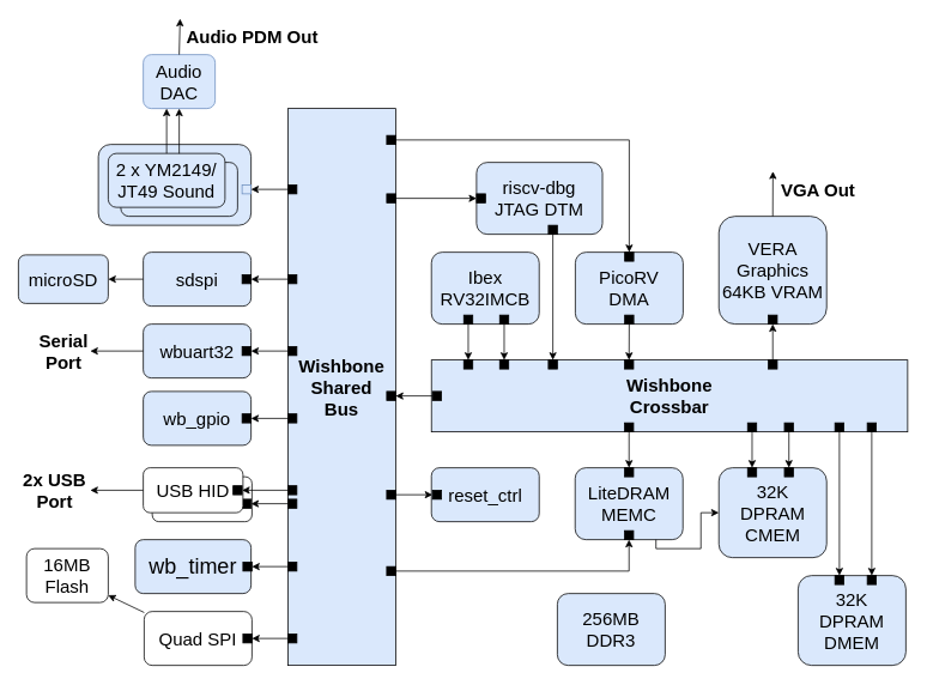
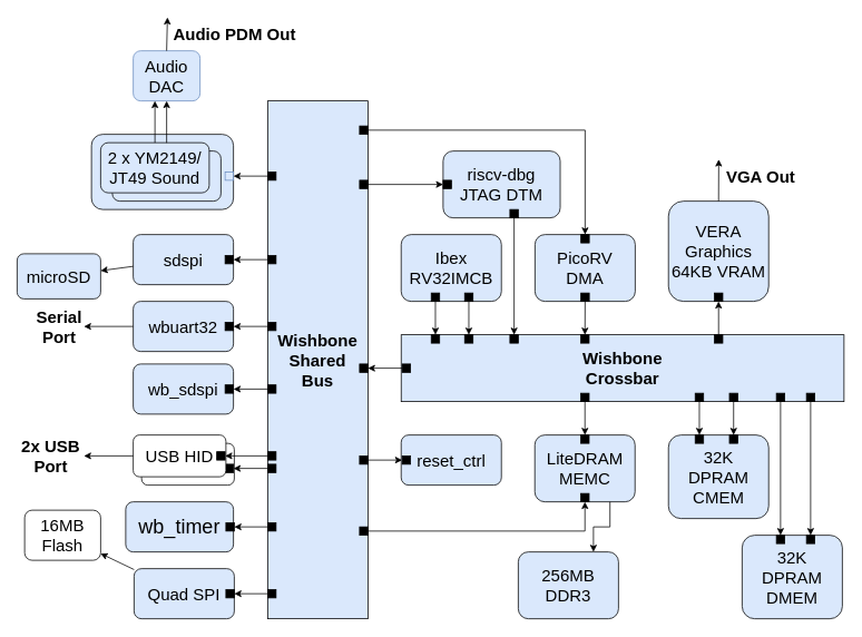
  <mxCell id="0" />
  <mxCell id="1" parent="0" />
  <mxCell id="2" value="" style="rounded=1;whiteSpace=wrap;html=1;fontSize=20;fillColor=#dae8fc;strokeColor=#000000;" parent="1" vertex="1"><mxGeometry x="109" y="160" width="170" height="90" as="geometry" /></mxCell>
  <mxCell id="3" value="" style="endArrow=classic;html=1;rounded=0;fontSize=20;" parent="1" source="4" target="90" edge="1"><mxGeometry width="50" height="50" relative="1" as="geometry"><mxPoint x="200" y="210" as="sourcePoint" /><mxPoint x="250" y="200" as="targetPoint" /></mxGeometry></mxCell>
  <mxCell id="4" value="YM2149" style="rounded=1;whiteSpace=wrap;html=1;fontSize=20;fillColor=#dae8fc;strokeColor=#000000;" parent="1" vertex="1"><mxGeometry x="134" y="180" width="130" height="60" as="geometry" /></mxCell>
  <mxCell id="5" value="USB HID" style="rounded=1;whiteSpace=wrap;html=1;fontSize=20;fillColor=#FFFFFF;strokeColor=#000000;" parent="1" vertex="1"><mxGeometry x="169" y="530" width="111" height="50" as="geometry" /></mxCell>
  <mxCell id="6" value="" style="rounded=0;whiteSpace=wrap;html=1;fontSize=20;fillColor=#000000;strokeColor=#000000;" parent="1" vertex="1"><mxGeometry x="269" y="555" width="10" height="10" as="geometry" /></mxCell>
  <mxCell id="7" value="Wishbone&lt;br&gt;Crossbar" style="rounded=0;whiteSpace=wrap;html=1;fontSize=20;fontStyle=1;fillColor=#DAE8FC;" parent="1" vertex="1"><mxGeometry x="479.8" y="400" width="530.2" height="80" as="geometry" /></mxCell>
  <mxCell id="8" value="32K&lt;br&gt;DPRAM&lt;br&gt;CMEM" style="rounded=1;whiteSpace=wrap;html=1;fontSize=20;fillColor=#DAE8FC;" parent="1" vertex="1"><mxGeometry x="799.8" y="520" width="120" height="100" as="geometry" /></mxCell>
  <mxCell id="9" value="32K&lt;br&gt;DPRAM&lt;br&gt;DMEM" style="rounded=1;whiteSpace=wrap;html=1;fontSize=20;fillColor=#DAE8FC;" parent="1" vertex="1"><mxGeometry x="888" y="640" width="120" height="100" as="geometry" /></mxCell>
  <mxCell id="10" value="Ibex&lt;br style=&quot;font-size: 20px&quot;&gt;RV32IMCB&lt;br style=&quot;font-size: 20px&quot;&gt;" style="rounded=1;whiteSpace=wrap;html=1;fontSize=20;fillColor=#dae8fc;strokeColor=#000000;" parent="1" vertex="1"><mxGeometry x="479.8" y="280" width="120" height="80" as="geometry" /></mxCell>
  <mxCell id="11" value="riscv-dbg&lt;br style=&quot;font-size: 20px;&quot;&gt;JTAG DTM&lt;br style=&quot;font-size: 20px;&quot;&gt;" style="rounded=1;whiteSpace=wrap;html=1;fontSize=20;fillColor=#dae8fc;strokeColor=#000000;" parent="1" vertex="1"><mxGeometry x="530" y="180" width="140.2" height="80" as="geometry" /></mxCell>
  <mxCell id="12" value="LiteDRAM MEMC" style="rounded=1;whiteSpace=wrap;html=1;fontSize=20;fillColor=#dae8fc;strokeColor=#000000;" parent="1" vertex="1"><mxGeometry x="639.8" y="520" width="120" height="80" as="geometry" /></mxCell>
  <mxCell id="13" value="PicoRV&lt;br&gt;DMA" style="rounded=1;whiteSpace=wrap;html=1;fontSize=20;fillColor=#dae8fc;strokeColor=#000000;" parent="1" vertex="1"><mxGeometry x="640" y="280" width="120" height="80" as="geometry" /></mxCell>
  <mxCell id="14" value="VERA Graphics&lt;br&gt;64KB VRAM" style="rounded=1;whiteSpace=wrap;html=1;fontSize=20;fillColor=#dae8fc;strokeColor=#000000;" parent="1" vertex="1"><mxGeometry x="799.8" width="120" height="120" as="geometry" y="240" /></mxCell>
  <mxCell id="15" value="" style="rounded=0;whiteSpace=wrap;html=1;fontSize=20;fillColor=#000000;" parent="1" vertex="1"><mxGeometry x="515.8" y="400" width="10" height="10" as="geometry" /></mxCell>
  <mxCell id="16" value="" style="endArrow=classic;html=1;rounded=0;fontSize=20;" parent="1" source="21" edge="1"><mxGeometry width="50" height="50" relative="1" as="geometry"><mxPoint x="520.8" y="370" as="sourcePoint" /><mxPoint x="520.8" y="400" as="targetPoint" /></mxGeometry></mxCell>
  <mxCell id="17" value="" style="endArrow=classic;html=1;rounded=0;fontSize=20;" parent="1" source="22" target="18" edge="1"><mxGeometry width="50" height="50" relative="1" as="geometry"><mxPoint x="560.8" y="370" as="sourcePoint" /><mxPoint x="294.8" y="435" as="targetPoint" /></mxGeometry></mxCell>
  <mxCell id="18" value="" style="rounded=0;whiteSpace=wrap;html=1;fontSize=20;fillColor=#000000;" parent="1" vertex="1"><mxGeometry x="555.8" y="400" width="10" height="10" as="geometry" /></mxCell>
  <mxCell id="19" value="" style="rounded=0;whiteSpace=wrap;html=1;fontSize=20;fillColor=#000000;" parent="1" vertex="1"><mxGeometry x="610" y="250" width="10" height="10" as="geometry" /></mxCell>
  <mxCell id="20" value="" style="endArrow=classic;html=1;rounded=0;fontSize=20;" parent="1" source="19" target="76" edge="1"><mxGeometry width="50" height="50" relative="1" as="geometry"><mxPoint x="189.8" y="660" as="sourcePoint" /><mxPoint x="239.8" y="610" as="targetPoint" /></mxGeometry></mxCell>
  <mxCell id="21" value="" style="rounded=0;whiteSpace=wrap;html=1;fontSize=20;fillColor=#000000;" parent="1" vertex="1"><mxGeometry x="515.8" y="350" width="10" height="10" as="geometry" /></mxCell>
  <mxCell id="22" value="" style="rounded=0;whiteSpace=wrap;html=1;fontSize=20;fillColor=#000000;" parent="1" vertex="1"><mxGeometry x="555.8" y="350" width="10" height="10" as="geometry" /></mxCell>
  <mxCell id="23" value="" style="rounded=0;whiteSpace=wrap;html=1;fontSize=20;fillColor=#000000;" parent="1" vertex="1"><mxGeometry x="854.8" y="400" width="10" height="10" as="geometry" /></mxCell>
  <mxCell id="24" value="" style="rounded=0;whiteSpace=wrap;html=1;fontSize=20;fillColor=#000000;" parent="1" vertex="1"><mxGeometry x="854.8" y="350" width="10" height="10" as="geometry" /></mxCell>
  <mxCell id="25" value="" style="endArrow=classic;html=1;rounded=0;fontSize=20;" parent="1" source="23" target="24" edge="1"><mxGeometry width="50" height="50" relative="1" as="geometry"><mxPoint x="609.8" y="610" as="sourcePoint" /><mxPoint x="659.8" y="560" as="targetPoint" /></mxGeometry></mxCell>
  <mxCell id="26" value="" style="rounded=0;whiteSpace=wrap;html=1;fontSize=20;fillColor=#000000;" parent="1" vertex="1"><mxGeometry x="695" y="350" width="10" height="10" as="geometry" /></mxCell>
  <mxCell id="27" value="" style="rounded=0;whiteSpace=wrap;html=1;fontSize=20;fillColor=#000000;" parent="1" vertex="1"><mxGeometry x="694.8" y="400" width="10" height="10" as="geometry" /></mxCell>
  <mxCell id="28" value="" style="endArrow=classic;html=1;rounded=0;fontSize=20;" parent="1" source="26" target="27" edge="1"><mxGeometry width="50" height="50" relative="1" as="geometry"><mxPoint x="609.8" y="510" as="sourcePoint" /><mxPoint x="659.8" y="460" as="targetPoint" /></mxGeometry></mxCell>
  <mxCell id="29" value="" style="rounded=0;whiteSpace=wrap;html=1;fontSize=20;fillColor=#000000;" parent="1" vertex="1"><mxGeometry x="694.8" y="520" width="10" height="10" as="geometry" /></mxCell>
  <mxCell id="30" value="" style="rounded=0;whiteSpace=wrap;html=1;fontSize=20;fillColor=#000000;" parent="1" vertex="1"><mxGeometry x="694.8" y="470" width="10" height="10" as="geometry" /></mxCell>
  <mxCell id="31" value="" style="endArrow=classic;html=1;rounded=0;fontSize=20;" parent="1" source="30" target="29" edge="1"><mxGeometry width="50" height="50" relative="1" as="geometry"><mxPoint x="619.8" y="520" as="sourcePoint" /><mxPoint x="669.8" y="470" as="targetPoint" /></mxGeometry></mxCell>
  <mxCell id="32" value="" style="rounded=0;whiteSpace=wrap;html=1;fontSize=20;fillColor=#000000;" parent="1" vertex="1"><mxGeometry x="831.8" y="520" width="10" height="10" as="geometry" /></mxCell>
  <mxCell id="33" value="" style="rounded=0;whiteSpace=wrap;html=1;fontSize=20;fillColor=#000000;" parent="1" vertex="1"><mxGeometry x="831.8" y="470" width="10" height="10" as="geometry" /></mxCell>
  <mxCell id="34" value="" style="endArrow=classic;html=1;rounded=0;fontSize=20;" parent="1" source="33" target="32" edge="1"><mxGeometry width="50" height="50" relative="1" as="geometry"><mxPoint x="619.8" y="520" as="sourcePoint" /><mxPoint x="669.8" y="470" as="targetPoint" /></mxGeometry></mxCell>
  <mxCell id="35" value="" style="rounded=0;whiteSpace=wrap;html=1;fontSize=20;fillColor=#000000;" parent="1" vertex="1"><mxGeometry x="872.8" y="520" width="10" height="10" as="geometry" /></mxCell>
  <mxCell id="36" value="" style="rounded=0;whiteSpace=wrap;html=1;fontSize=20;fillColor=#000000;" parent="1" vertex="1"><mxGeometry x="872.8" y="470" width="10" height="10" as="geometry" /></mxCell>
  <mxCell id="37" value="" style="endArrow=classic;html=1;rounded=0;fontSize=20;" parent="1" source="36" target="35" edge="1"><mxGeometry width="50" height="50" relative="1" as="geometry"><mxPoint x="619.8" y="520" as="sourcePoint" /><mxPoint x="669.8" y="470" as="targetPoint" /></mxGeometry></mxCell>
  <mxCell id="38" value="" style="rounded=0;whiteSpace=wrap;html=1;fontSize=20;fillColor=#000000;" parent="1" vertex="1"><mxGeometry x="929" y="640" width="10" height="10" as="geometry" /></mxCell>
  <mxCell id="39" value="" style="rounded=0;whiteSpace=wrap;html=1;fontSize=20;fillColor=#000000;" parent="1" vertex="1"><mxGeometry x="929" y="470" width="10" height="10" as="geometry" /></mxCell>
  <mxCell id="40" value="" style="endArrow=classic;html=1;rounded=0;fontSize=20;" parent="1" source="39" target="38" edge="1"><mxGeometry width="50" height="50" relative="1" as="geometry"><mxPoint x="619.8" y="520" as="sourcePoint" /><mxPoint x="669.8" y="470" as="targetPoint" /></mxGeometry></mxCell>
  <mxCell id="41" value="" style="rounded=0;whiteSpace=wrap;html=1;fontSize=20;fillColor=#000000;" parent="1" vertex="1"><mxGeometry x="965" y="640" width="10" height="10" as="geometry" /></mxCell>
  <mxCell id="42" value="" style="rounded=0;whiteSpace=wrap;html=1;fontSize=20;fillColor=#000000;" parent="1" vertex="1"><mxGeometry x="965" y="470" width="10" height="10" as="geometry" /></mxCell>
  <mxCell id="43" value="" style="endArrow=classic;html=1;rounded=0;fontSize=20;" parent="1" source="42" target="41" edge="1"><mxGeometry width="50" height="50" relative="1" as="geometry"><mxPoint x="619.8" y="520" as="sourcePoint" /><mxPoint x="669.8" y="470" as="targetPoint" /></mxGeometry></mxCell>
  <mxCell id="44" value="&lt;b&gt;Wishbone&lt;br&gt;Shared&lt;br&gt;Bus&lt;/b&gt;" style="rounded=0;whiteSpace=wrap;html=1;fontSize=20;fillColor=#DAE8FC;" parent="1" vertex="1"><mxGeometry x="320" y="120" width="120" height="620" as="geometry" /></mxCell>
  <mxCell id="45" value="" style="rounded=0;whiteSpace=wrap;html=1;fontSize=20;fillColor=#000000;" parent="1" vertex="1"><mxGeometry x="430" y="435" width="10" height="10" as="geometry" /></mxCell>
  <mxCell id="46" value="" style="rounded=0;whiteSpace=wrap;html=1;fontSize=20;fillColor=#000000;" parent="1" vertex="1"><mxGeometry x="481" y="435" width="10" height="10" as="geometry" /></mxCell>
  <mxCell id="47" value="" style="endArrow=classic;html=1;rounded=0;fontSize=20;edgeStyle=orthogonalEdgeStyle;" parent="1" source="46" target="45" edge="1"><mxGeometry width="50" height="50" relative="1" as="geometry"><mxPoint x="620" y="640" as="sourcePoint" /><mxPoint x="670" y="590" as="targetPoint" /></mxGeometry></mxCell>
  <mxCell id="48" value="" style="rounded=0;whiteSpace=wrap;html=1;fontSize=20;fillColor=#000000;" parent="1" vertex="1"><mxGeometry x="530" y="215" width="10" height="10" as="geometry" /></mxCell>
  <mxCell id="49" value="" style="rounded=0;whiteSpace=wrap;html=1;fontSize=20;fillColor=#000000;" parent="1" vertex="1"><mxGeometry x="430" y="215" width="10" height="10" as="geometry" /></mxCell>
  <mxCell id="50" value="" style="endArrow=classic;html=1;rounded=0;fontSize=20;edgeStyle=orthogonalEdgeStyle;" parent="1" source="49" target="48" edge="1"><mxGeometry width="50" height="50" relative="1" as="geometry"><mxPoint x="620" y="640" as="sourcePoint" /><mxPoint x="670" y="590" as="targetPoint" /></mxGeometry></mxCell>
  <mxCell id="51" value="" style="rounded=0;whiteSpace=wrap;html=1;fontSize=20;fillColor=#000000;" parent="1" vertex="1"><mxGeometry x="695" y="280" width="10" height="10" as="geometry" /></mxCell>
  <mxCell id="52" value="" style="rounded=0;whiteSpace=wrap;html=1;fontSize=20;fillColor=#000000;" parent="1" vertex="1"><mxGeometry x="430" y="150" width="10" height="10" as="geometry" /></mxCell>
  <mxCell id="53" value="" style="endArrow=classic;html=1;rounded=0;fontSize=20;edgeStyle=orthogonalEdgeStyle;" parent="1" source="52" target="51" edge="1"><mxGeometry width="50" height="50" relative="1" as="geometry"><mxPoint x="620" y="640" as="sourcePoint" /><mxPoint x="670" y="590" as="targetPoint" /></mxGeometry></mxCell>
  <mxCell id="54" value="" style="rounded=0;whiteSpace=wrap;html=1;fontSize=20;fillColor=#000000;" parent="1" vertex="1"><mxGeometry x="694.8" y="590" width="10" height="10" as="geometry" /></mxCell>
  <mxCell id="55" value="" style="rounded=0;whiteSpace=wrap;html=1;fontSize=20;fillColor=#000000;" parent="1" vertex="1"><mxGeometry x="430" y="630" width="10" height="10" as="geometry" /></mxCell>
  <mxCell id="56" value="" style="endArrow=classic;html=1;rounded=0;fontSize=20;edgeStyle=orthogonalEdgeStyle;" parent="1" source="55" target="54" edge="1"><mxGeometry width="50" height="50" relative="1" as="geometry"><mxPoint x="620" y="640" as="sourcePoint" /><mxPoint x="670" y="590" as="targetPoint" /></mxGeometry></mxCell>
  <mxCell id="57" value="2 x YM2149/&lt;br&gt;JT49 Sound" style="rounded=1;whiteSpace=wrap;html=1;fontSize=20;fillColor=#dae8fc;strokeColor=#000000;" parent="1" vertex="1"><mxGeometry x="120" y="170" width="130" height="60" as="geometry" /></mxCell>
  <mxCell id="58" value="" style="rounded=0;whiteSpace=wrap;html=1;fontSize=20;fillColor=#dae8fc;strokeColor=#6c8ebf;" parent="1" vertex="1"><mxGeometry x="269" y="205" width="10" height="10" as="geometry" /></mxCell>
  <mxCell id="59" value="" style="rounded=0;whiteSpace=wrap;html=1;fontSize=20;fillColor=#000000;" parent="1" vertex="1"><mxGeometry x="320" y="205" width="10" height="10" as="geometry" /></mxCell>
  <mxCell id="60" value="" style="endArrow=classic;html=1;rounded=0;fontSize=20;" parent="1" source="59" target="58" edge="1"><mxGeometry width="50" height="50" relative="1" as="geometry"><mxPoint x="620" y="640" as="sourcePoint" /><mxPoint x="670" y="590" as="targetPoint" /></mxGeometry></mxCell>
  <mxCell id="61" value="sdspi" style="rounded=1;whiteSpace=wrap;html=1;fontSize=20;fillColor=#dae8fc;strokeColor=#000000;" parent="1" vertex="1"><mxGeometry x="159" y="280" width="120" height="60" as="geometry" /></mxCell>
  <mxCell id="62" value="" style="rounded=0;whiteSpace=wrap;html=1;fontSize=20;fillColor=#000000;" parent="1" vertex="1"><mxGeometry x="269" y="305" width="10" height="10" as="geometry" /></mxCell>
  <mxCell id="63" value="" style="rounded=0;whiteSpace=wrap;html=1;fontSize=20;fillColor=#000000;" parent="1" vertex="1"><mxGeometry x="320" y="305" width="10" height="10" as="geometry" /></mxCell>
  <mxCell id="64" value="" style="endArrow=classic;html=1;rounded=0;fontSize=20;" parent="1" source="63" target="62" edge="1"><mxGeometry width="50" height="50" relative="1" as="geometry"><mxPoint x="620" y="640" as="sourcePoint" /><mxPoint x="670" y="590" as="targetPoint" /></mxGeometry></mxCell>
  <mxCell id="65" value="wbuart32" style="rounded=1;whiteSpace=wrap;html=1;fontSize=20;fillColor=#DAE8FC;strokeColor=#000000;" parent="1" vertex="1"><mxGeometry x="159" y="360" width="120" height="60" as="geometry" /></mxCell>
  <mxCell id="66" value="" style="rounded=0;whiteSpace=wrap;html=1;fontSize=20;fillColor=#000000;" parent="1" vertex="1"><mxGeometry x="269" y="385" width="10" height="10" as="geometry" /></mxCell>
  <mxCell id="67" value="" style="rounded=0;whiteSpace=wrap;html=1;fontSize=20;fillColor=#000000;" parent="1" vertex="1"><mxGeometry x="320" y="385" width="10" height="10" as="geometry" /></mxCell>
  <mxCell id="68" value="" style="endArrow=classic;html=1;rounded=0;fontSize=20;" parent="1" source="67" target="66" edge="1"><mxGeometry width="50" height="50" relative="1" as="geometry"><mxPoint x="620" y="640" as="sourcePoint" /><mxPoint x="670" y="590" as="targetPoint" /></mxGeometry></mxCell>
- <mxCell id="69" value="wb_gpio" style="rounded=1;whiteSpace=wrap;html=1;fontSize=20;fillColor=#dae8fc;strokeColor=#000000;" parent="1" vertex="1"><mxGeometry x="159" y="435" width="120" height="60" as="geometry" /></mxCell>
+ <mxCell id="69" value="wb_sdspi" style="rounded=1;whiteSpace=wrap;html=1;fontSize=20;fillColor=#dae8fc;strokeColor=#000000;" parent="1" vertex="1"><mxGeometry x="159" y="435" width="120" height="60" as="geometry" /></mxCell>
  <mxCell id="70" value="" style="rounded=0;whiteSpace=wrap;html=1;fontSize=20;fillColor=#000000;" parent="1" vertex="1"><mxGeometry x="269" y="460" width="10" height="10" as="geometry" /></mxCell>
  <mxCell id="71" value="" style="rounded=0;whiteSpace=wrap;html=1;fontSize=20;fillColor=#000000;" parent="1" vertex="1"><mxGeometry x="320" y="460" width="10" height="10" as="geometry" /></mxCell>
  <mxCell id="72" value="" style="endArrow=classic;html=1;rounded=0;fontSize=20;" parent="1" source="71" target="70" edge="1"><mxGeometry width="50" height="50" relative="1" as="geometry"><mxPoint x="620" y="640" as="sourcePoint" /><mxPoint x="670" y="590" as="targetPoint" /></mxGeometry></mxCell>
  <mxCell id="73" value="USB HID" style="rounded=1;whiteSpace=wrap;html=1;fontSize=20;fillColor=#FFFFFF;strokeColor=#000000;" parent="1" vertex="1"><mxGeometry x="159" y="520" width="111" height="50" as="geometry" /></mxCell>
  <mxCell id="74" value="&lt;font style=&quot;font-size: 24px&quot;&gt;wb_timer&lt;br&gt;&lt;/font&gt;" style="rounded=1;whiteSpace=wrap;html=1;fillColor=#dae8fc;strokeColor=#000000;" parent="1" vertex="1"><mxGeometry x="150" y="600" width="129" height="60" as="geometry" /></mxCell>
- <mxCell id="75" value="Quad SPI" style="rounded=1;whiteSpace=wrap;html=1;fontSize=20;align=center;" parent="1" vertex="1"><mxGeometry x="160" y="680" width="120" height="60" as="geometry" /></mxCell>
+ <mxCell id="75" value="Quad SPI" style="rounded=1;whiteSpace=wrap;html=1;fontSize=20;align=center;fillColor=#dae8fc;" parent="1" vertex="1"><mxGeometry x="160" y="680" width="120" height="60" as="geometry" /></mxCell>
  <mxCell id="76" value="" style="rounded=0;whiteSpace=wrap;html=1;fontSize=20;fillColor=#000000;" parent="1" vertex="1"><mxGeometry x="610" y="400" width="10" height="10" as="geometry" /></mxCell>
  <mxCell id="77" value="" style="endArrow=classic;html=1;rounded=0;fontSize=20;" parent="1" source="79" target="78" edge="1"><mxGeometry width="50" height="50" relative="1" as="geometry"><mxPoint x="105" y="600" as="sourcePoint" /><mxPoint x="130" y="550" as="targetPoint" /></mxGeometry></mxCell>
  <mxCell id="78" value="" style="rounded=0;whiteSpace=wrap;html=1;fontSize=20;fillColor=#000000;strokeColor=#000000;" parent="1" vertex="1"><mxGeometry x="259" y="540" width="10" height="10" as="geometry" /></mxCell>
  <mxCell id="79" value="" style="rounded=0;whiteSpace=wrap;html=1;fontSize=20;strokeColor=#000000;fillColor=#000000;" parent="1" vertex="1"><mxGeometry x="320" y="540" width="10" height="10" as="geometry" /></mxCell>
  <mxCell id="80" value="" style="endArrow=classic;html=1;rounded=0;fontSize=20;" parent="1" source="81" target="6" edge="1"><mxGeometry width="50" height="50" relative="1" as="geometry"><mxPoint x="105" y="600" as="sourcePoint" /><mxPoint x="130" y="550" as="targetPoint" /></mxGeometry></mxCell>
  <mxCell id="81" value="" style="rounded=0;whiteSpace=wrap;html=1;fontSize=20;strokeColor=#000000;fillColor=#000000;" parent="1" vertex="1"><mxGeometry x="320" y="555" width="10" height="10" as="geometry" /></mxCell>
  <mxCell id="82" value="" style="endArrow=classic;html=1;rounded=0;fontSize=20;" parent="1" source="84" target="83" edge="1"><mxGeometry width="50" height="50" relative="1" as="geometry"><mxPoint x="105" y="600" as="sourcePoint" /><mxPoint x="130" y="550" as="targetPoint" /></mxGeometry></mxCell>
  <mxCell id="83" value="" style="rounded=0;whiteSpace=wrap;html=1;fontSize=20;fillColor=#000000;strokeColor=#000000;" parent="1" vertex="1"><mxGeometry x="270" y="625" width="10" height="10" as="geometry" /></mxCell>
  <mxCell id="84" value="" style="rounded=0;whiteSpace=wrap;html=1;fontSize=20;strokeColor=#000000;fillColor=#000000;" parent="1" vertex="1"><mxGeometry x="320" y="625" width="10" height="10" as="geometry" /></mxCell>
  <mxCell id="85" value="" style="endArrow=classic;html=1;rounded=0;fontSize=20;" parent="1" source="87" target="86" edge="1"><mxGeometry width="50" height="50" relative="1" as="geometry"><mxPoint x="105" y="600" as="sourcePoint" /><mxPoint x="130" y="550" as="targetPoint" /></mxGeometry></mxCell>
  <mxCell id="86" value="" style="rounded=0;whiteSpace=wrap;html=1;fontSize=20;fillColor=#000000;strokeColor=#000000;" parent="1" vertex="1"><mxGeometry x="270" y="705" width="10" height="10" as="geometry" /></mxCell>
  <mxCell id="87" value="" style="rounded=0;whiteSpace=wrap;html=1;fontSize=20;strokeColor=#000000;fillColor=#000000;" parent="1" vertex="1"><mxGeometry x="320" y="705" width="10" height="10" as="geometry" /></mxCell>
  <mxCell id="88" value="256MB DDR3" style="rounded=1;whiteSpace=wrap;html=1;fontSize=20;fillColor=#dae8fc;strokeColor=#000000;" parent="1" vertex="1"><mxGeometry x="620" y="660" width="120" height="80" as="geometry" /></mxCell>
- <mxCell id="89" value="" style="endArrow=classic;html=1;rounded=0;fontSize=20;exitX=0.75;exitY=1;exitDx=0;exitDy=0;edgeStyle=orthogonalEdgeStyle;" parent="1" source="12" target="8" edge="1"><mxGeometry width="50" height="50" relative="1" as="geometry"><mxPoint x="720" y="740" as="sourcePoint" /><mxPoint x="770" y="690" as="targetPoint" /></mxGeometry></mxCell>
+ <mxCell id="89" value="" style="endArrow=classic;html=1;rounded=0;fontSize=20;exitX=0.75;exitY=1;exitDx=0;exitDy=0;entryX=0.75;entryY=0;entryDx=0;entryDy=0;edgeStyle=orthogonalEdgeStyle;" parent="1" source="12" target="88" edge="1"><mxGeometry width="50" height="50" relative="1" as="geometry"><mxPoint x="720" y="740" as="sourcePoint" /><mxPoint x="770" y="690" as="targetPoint" /></mxGeometry></mxCell>
  <mxCell id="90" value="Audio DAC" style="rounded=1;whiteSpace=wrap;html=1;strokeColor=#6c8ebf;strokeWidth=1;fillColor=#dae8fc;fontSize=20;" parent="1" vertex="1"><mxGeometry x="159" y="60" width="80" height="60" as="geometry" /></mxCell>
  <mxCell id="91" value="" style="endArrow=classic;html=1;rounded=0;fontSize=20;" parent="1" source="57" edge="1"><mxGeometry width="50" height="50" relative="1" as="geometry"><mxPoint x="200" y="250" as="sourcePoint" /><mxPoint x="185" y="120" as="targetPoint" /></mxGeometry></mxCell>
- <mxCell id="92" value="microSD" style="rounded=1;whiteSpace=wrap;html=1;fontSize=20;align=center;fillColor=#dae8fc;strokeColor=#000000;" parent="1" vertex="1"><mxGeometry x="20" y="283" width="100" height="54" as="geometry" /></mxCell>
+ <mxCell id="92" value="microSD" style="rounded=1;whiteSpace=wrap;html=1;fontSize=20;align=center;fillColor=#dae8fc;strokeColor=#000000;" parent="1" vertex="1"><mxGeometry x="20" y="303" width="100" height="54" as="geometry" /></mxCell>
  <mxCell id="93" value="" style="endArrow=classic;html=1;rounded=0;fontSize=20;" parent="1" source="61" target="92" edge="1"><mxGeometry width="50" height="50" relative="1" as="geometry"><mxPoint x="350" y="540" as="sourcePoint" /><mxPoint x="400" y="490" as="targetPoint" /></mxGeometry></mxCell>
  <mxCell id="94" value="16MB Flash" style="rounded=1;whiteSpace=wrap;html=1;fontSize=20;align=center;" parent="1" vertex="1"><mxGeometry x="29" y="610" width="91" height="60" as="geometry" /></mxCell>
  <mxCell id="95" value="" style="endArrow=classic;html=1;rounded=0;fontSize=20;" parent="1" source="75" target="94" edge="1"><mxGeometry width="50" height="50" relative="1" as="geometry"><mxPoint x="320" y="510" as="sourcePoint" /><mxPoint x="370" y="460" as="targetPoint" /></mxGeometry></mxCell>
  <mxCell id="96" value="" style="endArrow=classic;html=1;rounded=0;fontSize=20;" parent="1" source="97" target="102" edge="1"><mxGeometry width="50" height="50" relative="1" as="geometry"><mxPoint x="105" y="600" as="sourcePoint" /><mxPoint x="130" y="550" as="targetPoint" /></mxGeometry></mxCell>
  <mxCell id="97" value="" style="rounded=0;whiteSpace=wrap;html=1;fontSize=20;strokeColor=#000000;fillColor=#000000;" parent="1" vertex="1"><mxGeometry x="430" y="545" width="10" height="10" as="geometry" /></mxCell>
  <mxCell id="98" value="&lt;b&gt;Audio PDM Out&lt;/b&gt;" style="endArrow=classic;html=1;rounded=0;fontSize=20;exitX=0.5;exitY=0;exitDx=0;exitDy=0;" parent="1" source="90" edge="1"><mxGeometry x="0.101" y="-80" width="50" height="50" relative="1" as="geometry"><mxPoint y="-90" as="sourcePoint" x="480" /><mxPoint x="200" y="20" as="targetPoint" /><mxPoint as="offset" /></mxGeometry></mxCell>
  <mxCell id="99" value="&lt;b&gt;VGA Out&lt;/b&gt;" style="endArrow=classic;html=1;rounded=0;fontSize=20;exitX=0.5;exitY=0;exitDx=0;exitDy=0;" parent="1" source="14" edge="1"><mxGeometry x="0.208" y="-50" width="50" height="50" relative="1" as="geometry"><mxPoint y="310" as="sourcePoint" x="480" /><mxPoint x="860" y="190" as="targetPoint" /><mxPoint as="offset" /></mxGeometry></mxCell>
  <mxCell id="100" value="&lt;b&gt;Serial&lt;br&gt;Port&lt;/b&gt;" style="endArrow=classic;html=1;rounded=0;fontSize=20;exitX=0;exitY=0.5;exitDx=0;exitDy=0;" parent="1" source="65" edge="1"><mxGeometry x="1" y="30" width="50" height="50" relative="1" as="geometry"><mxPoint x="250" y="510" as="sourcePoint" /><mxPoint x="100" y="390" as="targetPoint" /><mxPoint x="-30" y="-30" as="offset" /></mxGeometry></mxCell>
  <mxCell id="101" value="reset_ctrl" style="rounded=1;whiteSpace=wrap;html=1;fontSize=20;align=center;fillColor=#DAE8FC;" parent="1" vertex="1"><mxGeometry x="479.8" y="520" width="120" height="60" as="geometry" /></mxCell>
  <mxCell id="102" value="" style="rounded=0;whiteSpace=wrap;html=1;fontSize=20;fillColor=#000000;strokeColor=#000000;" parent="1" vertex="1"><mxGeometry x="481" y="545" width="10" height="10" as="geometry" /></mxCell>
  <mxCell id="103" value="&lt;b&gt;2x USB&lt;br&gt;Port&lt;/b&gt;" style="endArrow=classic;html=1;rounded=0;fontSize=20;exitX=0;exitY=0.5;exitDx=0;exitDy=0;" parent="1" source="73" edge="1"><mxGeometry x="1" y="40" width="50" height="50" relative="1" as="geometry"><mxPoint x="169" y="400" as="sourcePoint" /><mxPoint x="100" y="545" as="targetPoint" /><mxPoint x="-40" y="-40" as="offset" /></mxGeometry></mxCell>
